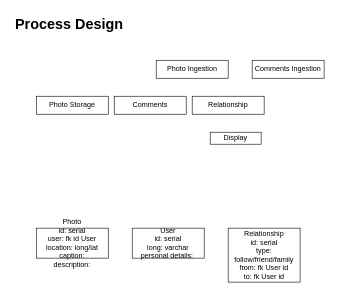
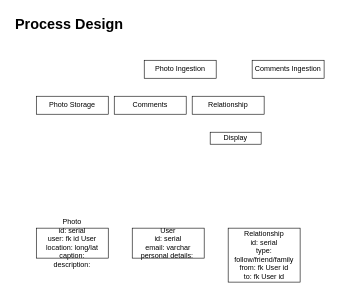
  <mxCell id="0" />
  <mxCell id="1" parent="0" />
  <mxCell id="2" value="&lt;h1&gt;Process Design&lt;/h1&gt;" style="text;html=1;strokeColor=none;fillColor=none;spacing=5;spacingTop=-20;whiteSpace=wrap;overflow=hidden;rounded=0;" vertex="1" parent="1"><mxGeometry width="190" height="40" as="geometry" x="20" y="20" /></mxCell>
- <mxCell id="3" value="Photo Ingestion" style="rounded=0;whiteSpace=wrap;html=1;" vertex="1" parent="1"><mxGeometry x="260" y="100" width="120" height="30" as="geometry" /></mxCell>
+ <mxCell id="3" value="Photo Ingestion" style="rounded=0;whiteSpace=wrap;html=1;" vertex="1" parent="1"><mxGeometry x="240" y="100" width="120" height="30" as="geometry" /></mxCell>
  <mxCell id="4" value="Photo Storage" style="rounded=0;whiteSpace=wrap;html=1;" vertex="1" parent="1"><mxGeometry x="60" y="160" width="120" height="30" as="geometry" /></mxCell>
  <mxCell id="5" value="Display" style="rounded=0;whiteSpace=wrap;html=1;" vertex="1" parent="1"><mxGeometry x="350" y="220" width="85" height="20" as="geometry" /></mxCell>
  <mxCell id="6" value="Comments" style="rounded=0;whiteSpace=wrap;html=1;" vertex="1" parent="1"><mxGeometry x="190" y="160" width="120" height="30" as="geometry" /></mxCell>
  <mxCell id="7" value="Comments Ingestion" style="rounded=0;whiteSpace=wrap;html=1;" vertex="1" parent="1"><mxGeometry x="420" y="100" width="120" height="30" as="geometry" /></mxCell>
  <mxCell id="8" value="Relationship" style="rounded=0;whiteSpace=wrap;html=1;" vertex="1" parent="1"><mxGeometry x="320" y="160" width="120" height="30" as="geometry" /></mxCell>
  <mxCell id="9" value="Photo&lt;br&gt;id: serial&lt;br&gt;user: fk id User&lt;br&gt;location: long/lat&lt;br&gt;caption:&lt;br&gt;description:" style="rounded=0;whiteSpace=wrap;html=1;" vertex="1" parent="1"><mxGeometry x="60" y="380" width="120" height="50" as="geometry" /></mxCell>
- <mxCell id="10" value="User&lt;br&gt;id: serial&lt;br&gt;long: varchar&lt;br&gt;personal details:&amp;nbsp;&lt;br&gt;" style="rounded=0;whiteSpace=wrap;html=1;" vertex="1" parent="1"><mxGeometry x="220" y="380" width="120" height="50" as="geometry" /></mxCell>
+ <mxCell id="10" value="User&lt;br&gt;id: serial&lt;br&gt;email: varchar&lt;br&gt;personal details:&amp;nbsp;&lt;br&gt;" style="rounded=0;whiteSpace=wrap;html=1;" vertex="1" parent="1"><mxGeometry x="220" y="380" width="120" height="50" as="geometry" /></mxCell>
  <mxCell id="11" value="Relationship&lt;br&gt;id: serial&lt;br&gt;type: follow/friend/family&lt;br&gt;from: fk User id&lt;br&gt;to: fk User id" style="rounded=0;whiteSpace=wrap;html=1;" vertex="1" parent="1"><mxGeometry x="380" y="380" width="120" height="90" as="geometry" /></mxCell>
